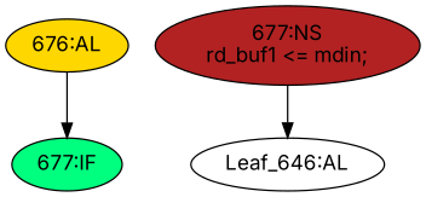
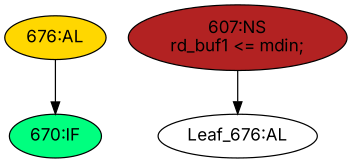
  strict digraph {
    fontname=Inter
    node [fontname=Inter statements="[]" style=filled]
    edge [cond="[]" fontname=Inter lineno=None]
    n1 [ast="<pyverilog.vparser.ast.Always object at 0x7fa020e40290>" clk_sens=True fillcolor=gold label="676:AL" sens="['clk']" typ=Always use_var="['mdin', 'fill_buf1']"]
-   n2 [ast="<pyverilog.vparser.ast.IfStatement object at 0x7fa020e40390>" fillcolor=springgreen label="677:IF" typ=IfStatement]
-   n3 [ast="<pyverilog.vparser.ast.NonblockingSubstitution object at 0x7fa020e403d0>" fillcolor=firebrick label="677:NS\nrd_buf1 <= mdin;" statements="[<pyverilog.vparser.ast.NonblockingSubstitution object at 0x7fa020e403d0>]" typ=NonblockingSubstitution]
-   n4 [def_var="['rd_buf1']" label="Leaf_646:AL" statements="" style=""]
+   n2 [ast="<pyverilog.vparser.ast.IfStatement object at 0x7fa020e40390>" fillcolor=springgreen label="670:IF" typ=IfStatement]
+   n3 [ast="<pyverilog.vparser.ast.NonblockingSubstitution object at 0x7fa020e403d0>" fillcolor=firebrick label="607:NS\nrd_buf1 <= mdin;" statements="[<pyverilog.vparser.ast.NonblockingSubstitution object at 0x7fa020e403d0>]" typ=NonblockingSubstitution]
+   n4 [def_var="['rd_buf1']" label="Leaf_676:AL" statements="" style=""]
    n1 -> n2
    n3 -> n4
  }
